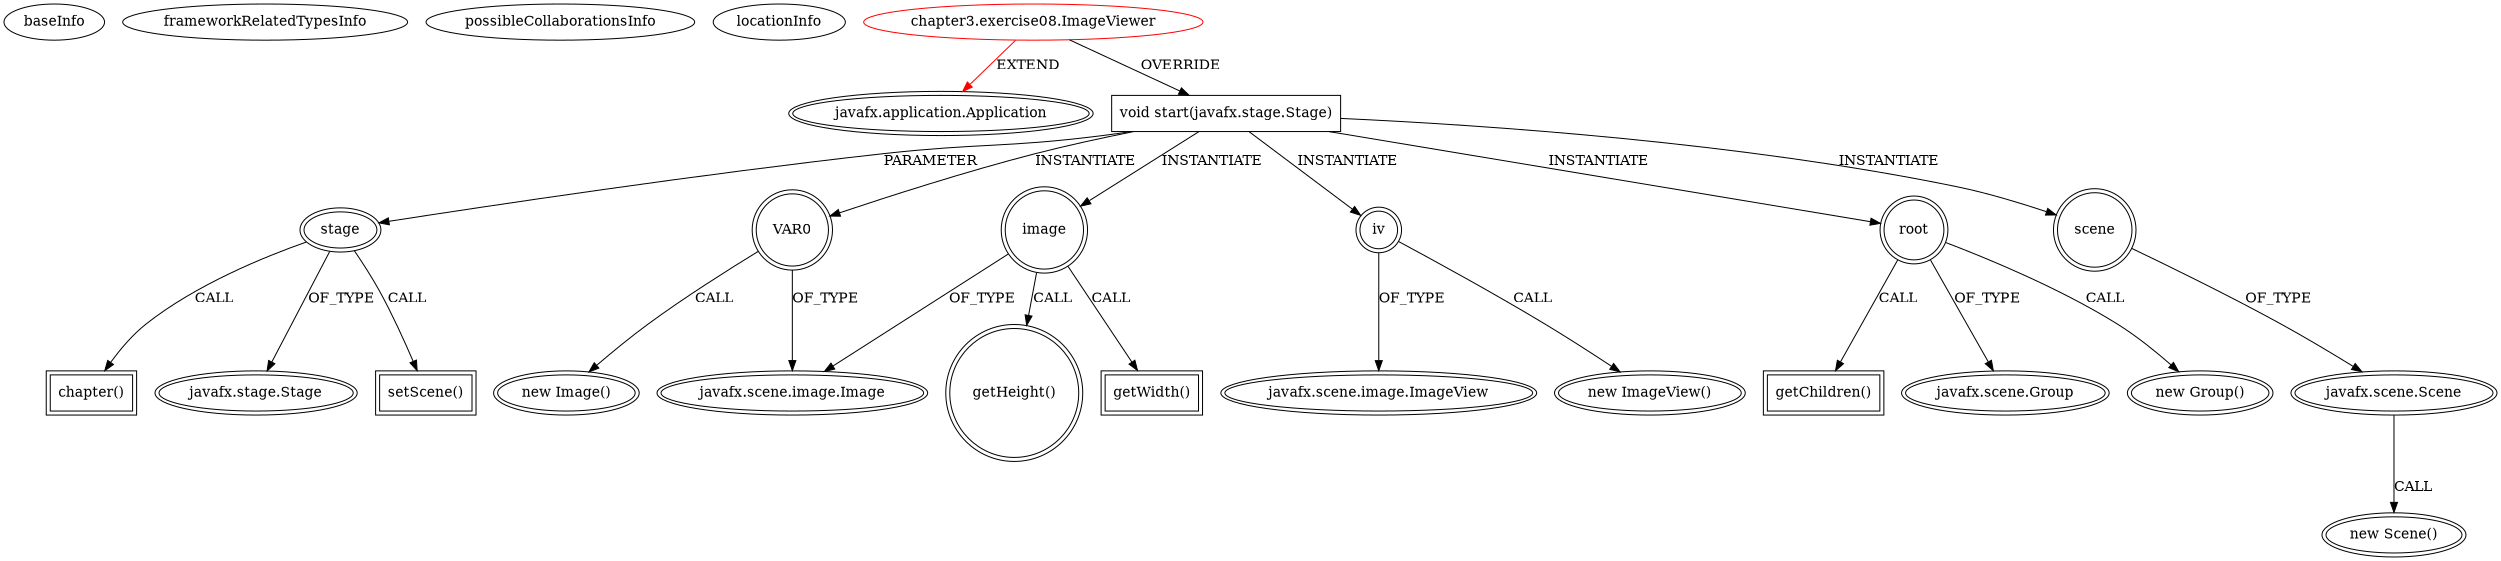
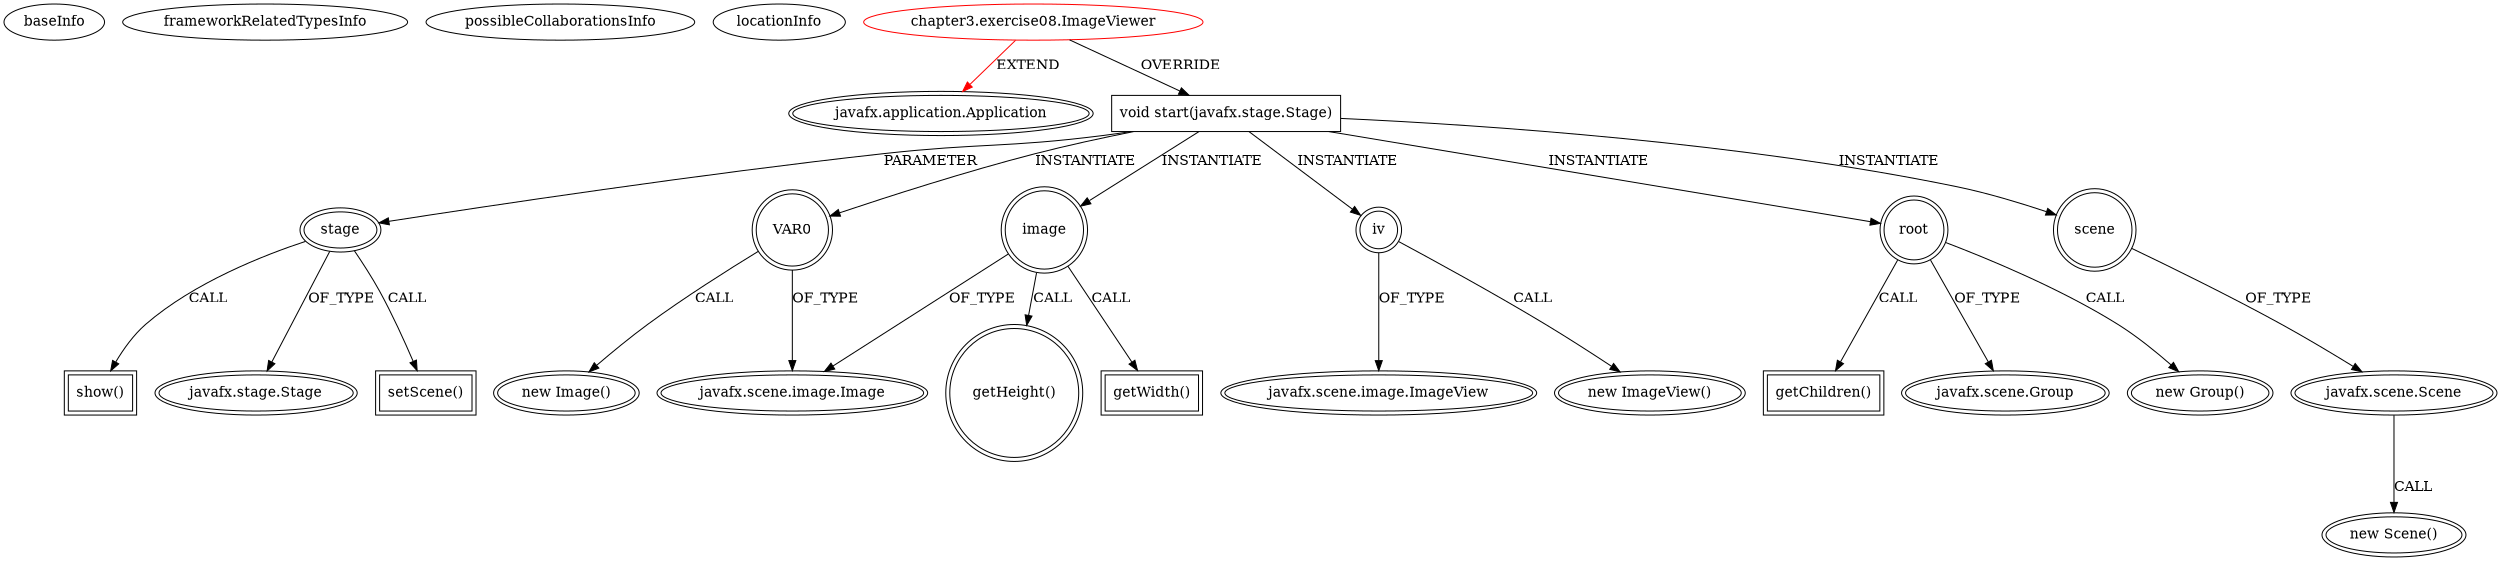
  digraph {
    node [isFrameworkType=true vertexType=FRAMEWORK_CLASS_TYPE peripheries=2]
    baseInfo [category=extension_graph graphId=4496 isAnonymous=false possibleRelation=false isFrameworkType="" vertexType="" peripheries=""]
    frameworkRelatedTypesInfo [0="javafx.application.Application" isFrameworkType="" vertexType="" peripheries=""]
    possibleCollaborationsInfo [isFrameworkType="" vertexType="" peripheries=""]
    locationInfo [contextSignature=ImageViewer filePath="/tatsuyafw-java8-training/java8-training-master/src/chapter3/exercise08/ImageViewer.java" graphId=4496 projectName="tatsuyafw-java8-training" isFrameworkType="" vertexType="" peripheries=""]
    n5 [color=red isFrameworkType=false label="chapter3.exercise08.ImageViewer" vertexType=ROOT_CLIENT_CLASS_DECLARATION peripheries=""]
    n6 [label="javafx.application.Application"]
    n7 [isFrameworkType=false label="void start(javafx.stage.Stage)" shape=box vertexType=OVERRIDING_METHOD_DECLARATION peripheries=""]
    n8 [label=stage vertexType=PARAMETER_DECLARATION]
    n9 [label=VAR0 shape=circle vertexType=VARIABLE_EXPRESION]
    n10 [label=image shape=circle vertexType=VARIABLE_EXPRESION]
    n11 [label=iv shape=circle vertexType=VARIABLE_EXPRESION]
    n12 [label=root shape=circle vertexType=VARIABLE_EXPRESION]
    n13 [label=scene shape=circle vertexType=VARIABLE_EXPRESION]
    n14 [label="javafx.stage.Stage"]
    n15 [label="setScene()" shape=box vertexType=INSIDE_CALL]
-   n16 [label="chapter()" shape=box vertexType=INSIDE_CALL]
+   n16 [label="show()" shape=box vertexType=INSIDE_CALL]
    n17 [label="javafx.scene.image.Image"]
    n18 [label="new Image()" vertexType=CONSTRUCTOR_CALL]
    n19 [label="getWidth()" shape=box vertexType=INSIDE_CALL]
    n20 [label="getHeight()" shape=circle vertexType=INSIDE_CALL]
    n21 [label="javafx.scene.image.ImageView"]
    n22 [label="new ImageView()" vertexType=CONSTRUCTOR_CALL]
    n23 [label="javafx.scene.Group"]
    n24 [label="new Group()" vertexType=CONSTRUCTOR_CALL]
    n25 [label="getChildren()" shape=box vertexType=INSIDE_CALL]
    n26 [label="javafx.scene.Scene"]
    n27 [label="new Scene()" vertexType=CONSTRUCTOR_CALL]
    n5 -> n6 [color=red label=EXTEND]
    n5 -> n7 [label=OVERRIDE]
    n7 -> n8 [label=PARAMETER]
    n7 -> n9 [label=INSTANTIATE]
    n7 -> n10 [label=INSTANTIATE]
    n7 -> n11 [label=INSTANTIATE]
    n7 -> n12 [label=INSTANTIATE]
    n7 -> n13 [label=INSTANTIATE]
    n8 -> n14 [label=OF_TYPE]
    n8 -> n15 [label=CALL]
    n8 -> n16 [label=CALL]
    n9 -> n17 [label=OF_TYPE]
    n9 -> n18 [label=CALL]
    n10 -> n17 [label=OF_TYPE]
    n10 -> n19 [label=CALL]
    n10 -> n20 [label=CALL]
    n11 -> n21 [label=OF_TYPE]
    n11 -> n22 [label=CALL]
    n12 -> n23 [label=OF_TYPE]
    n12 -> n24 [label=CALL]
    n12 -> n25 [label=CALL]
    n13 -> n26 [label=OF_TYPE]
    n26 -> n27 [label=CALL]
  }
